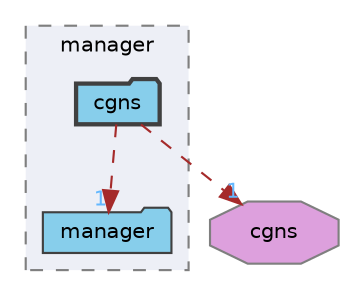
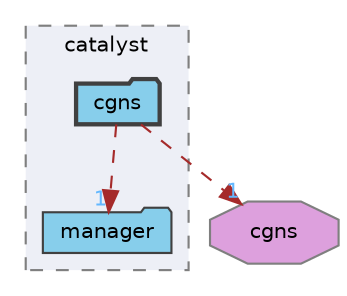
  digraph {
    compound=true
    node [color=grey25 fillcolor=skyblue fontname=Helvetica fontsize=10 shape=folder style=filled]
    edge [color=brown fontcolor=steelblue1 fontname=Helvetica fontsize=10 headlabel=1 labeldistance=1.5 labelfontname=Helvetica labelfontsize=10 style=dashed]
    n1 [height=0.2 label=manager width=0.4]
    n2 [height=0.2 label=cgns style="filled,bold" width=0.4]
    n3 [color=grey50 fillcolor=plum height=0.2 label=cgns shape=octagon width=0.4]
    subgraph cluster_1 {
      bgcolor="#edeff6"
      fontname=Helvetica
      fontsize=10
-     label=manager
+     label=catalyst
      pencolor=grey50
      style="filled,dashed"
      n1
      n2
    }
    n2 -> n1
    n2 -> n3
  }
